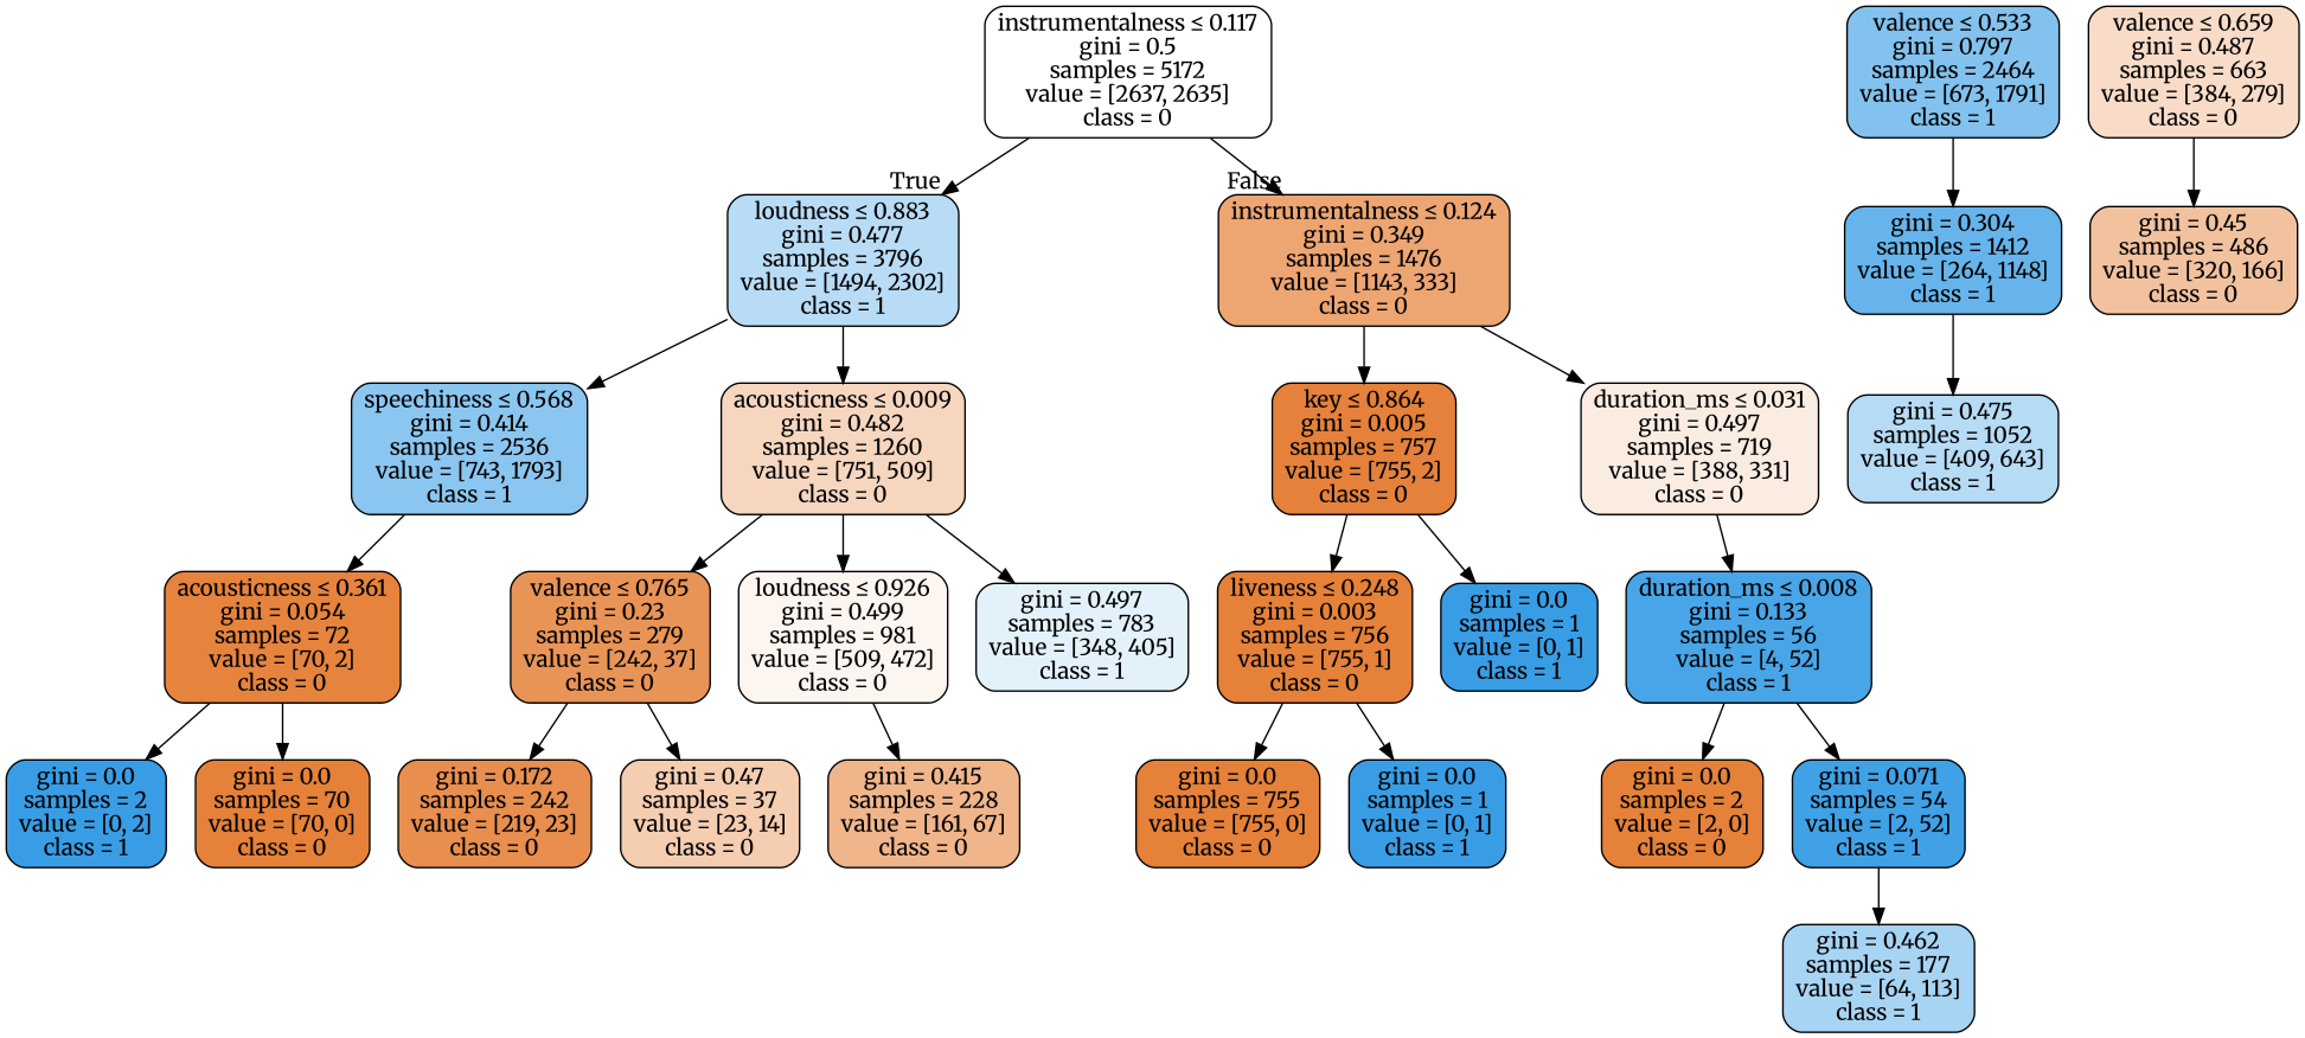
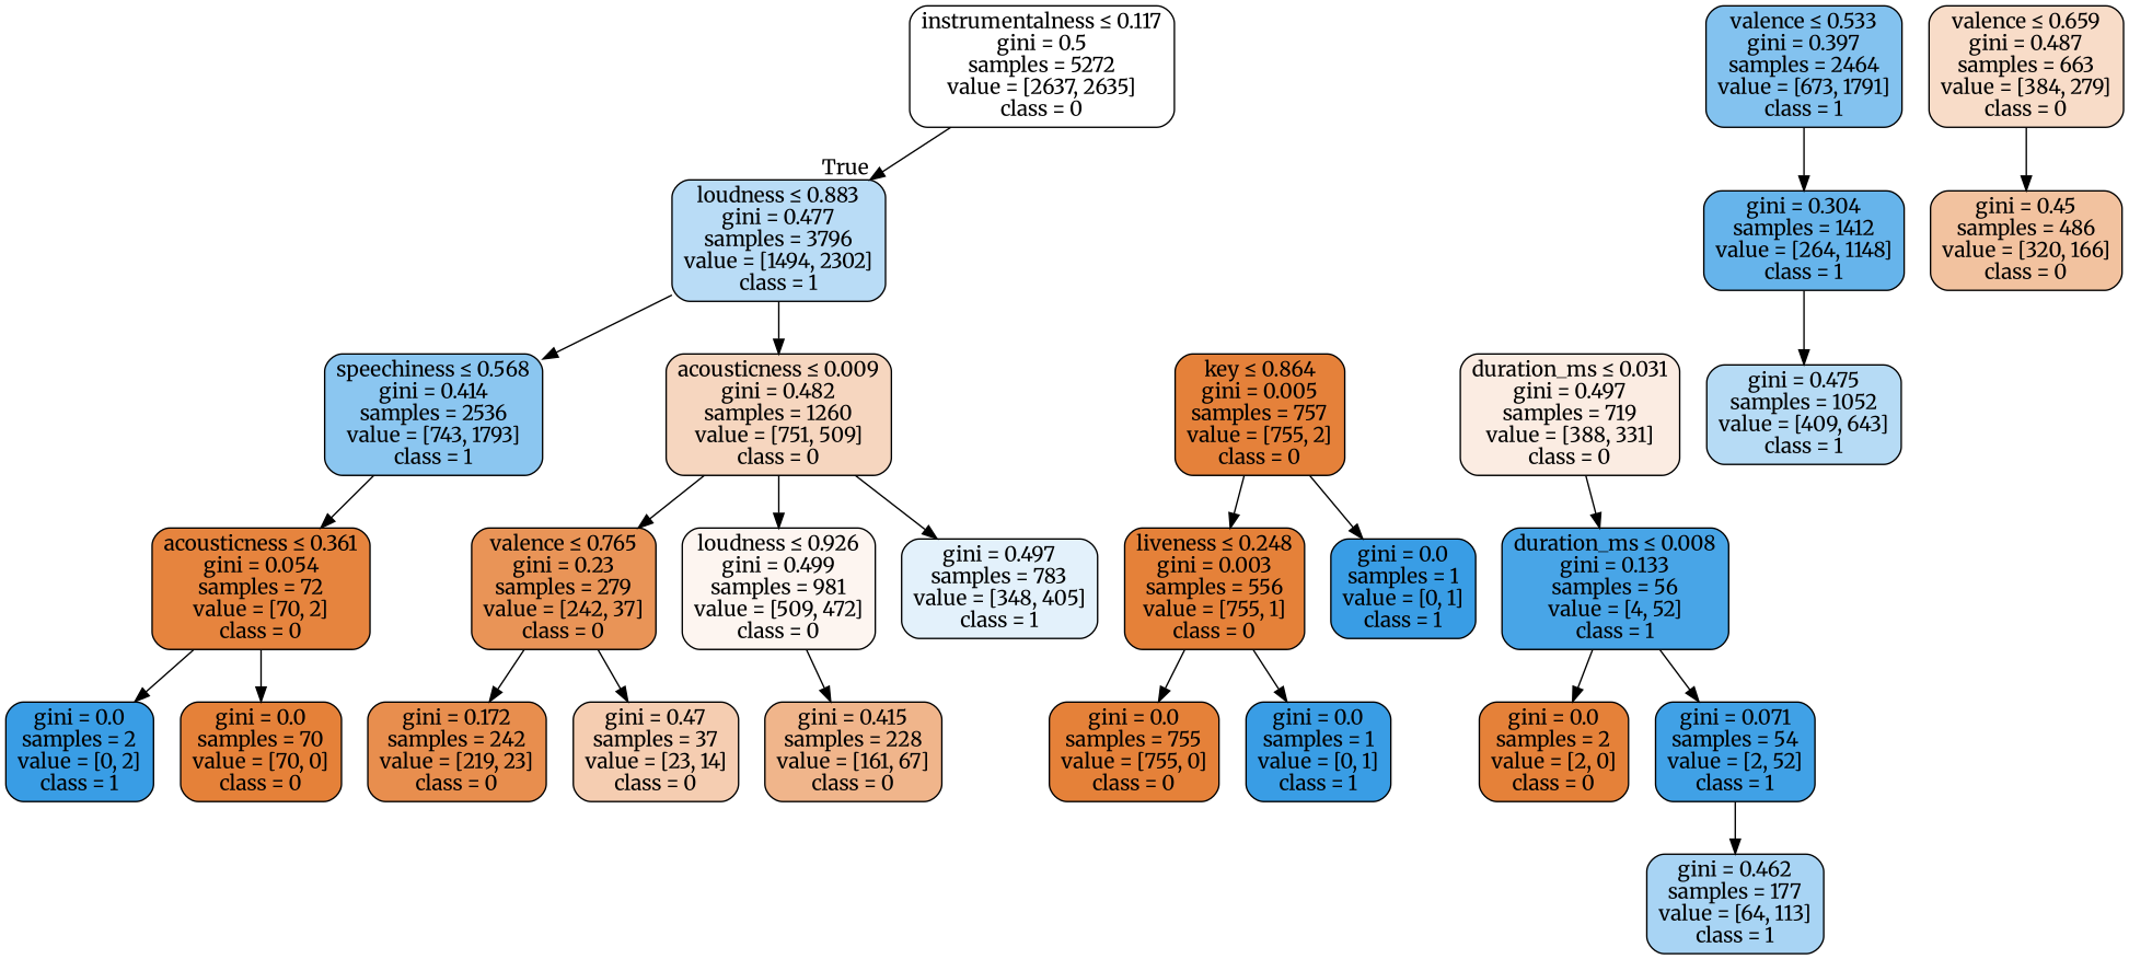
  digraph {
    fontname=Merriweather
    node [color=black fillcolor="#e58139ff" fontname=Merriweather shape=box style="filled, rounded"]
    edge [fontname=Merriweather]
-   n1 [fillcolor="#e5813900" label=<instrumentalness &le; 0.117<br/>gini = 0.5<br/>samples = 5172<br/>value = [2637, 2635]<br/>class = 0>]
+   n1 [fillcolor="#e5813900" label=<instrumentalness &le; 0.117<br/>gini = 0.5<br/>samples = 5272<br/>value = [2637, 2635]<br/>class = 0>]
    n2 [fillcolor="#399de55a" label=<loudness &le; 0.883<br/>gini = 0.477<br/>samples = 3796<br/>value = [1494, 2302]<br/>class = 1>]
-   n3 [fillcolor="#e58139b5" label=<instrumentalness &le; 0.124<br/>gini = 0.349<br/>samples = 1476<br/>value = [1143, 333]<br/>class = 0>]
    n4 [fillcolor="#399de595" label=<speechiness &le; 0.568<br/>gini = 0.414<br/>samples = 2536<br/>value = [743, 1793]<br/>class = 1>]
    n5 [fillcolor="#e5813952" label=<acousticness &le; 0.009<br/>gini = 0.482<br/>samples = 1260<br/>value = [751, 509]<br/>class = 0>]
    n6 [fillcolor="#e58139fe" label=<key &le; 0.864<br/>gini = 0.005<br/>samples = 757<br/>value = [755, 2]<br/>class = 0>]
    n7 [fillcolor="#e5813925" label=<duration_ms &le; 0.031<br/>gini = 0.497<br/>samples = 719<br/>value = [388, 331]<br/>class = 0>]
    n8 [fillcolor="#e58139f8" label=<acousticness &le; 0.361<br/>gini = 0.054<br/>samples = 72<br/>value = [70, 2]<br/>class = 0>]
    n9 [fillcolor="#e58139d8" label=<valence &le; 0.765<br/>gini = 0.23<br/>samples = 279<br/>value = [242, 37]<br/>class = 0>]
    n10 [fillcolor="#e5813913" label=<loudness &le; 0.926<br/>gini = 0.499<br/>samples = 981<br/>value = [509, 472]<br/>class = 0>]
    n11 [fillcolor="#399de524" label=<gini = 0.497<br/>samples = 783<br/>value = [348, 405]<br/>class = 1>]
-   n12 [fillcolor="#399de59f" label=<valence &le; 0.533<br/>gini = 0.797<br/>samples = 2464<br/>value = [673, 1791]<br/>class = 1>]
+   n12 [fillcolor="#399de59f" label=<valence &le; 0.533<br/>gini = 0.397<br/>samples = 2464<br/>value = [673, 1791]<br/>class = 1>]
    n13 [fillcolor="#399de5c4" label=<gini = 0.304<br/>samples = 1412<br/>value = [264, 1148]<br/>class = 1>]
    n14 [fillcolor="#399de5ff" label=<gini = 0.0<br/>samples = 2<br/>value = [0, 2]<br/>class = 1>]
    n15 [label=<gini = 0.0<br/>samples = 70<br/>value = [70, 0]<br/>class = 0>]
    n16 [fillcolor="#399de55d" label=<gini = 0.475<br/>samples = 1052<br/>value = [409, 643]<br/>class = 1>]
    n17 [fillcolor="#e58139e4" label=<gini = 0.172<br/>samples = 242<br/>value = [219, 23]<br/>class = 0>]
    n18 [fillcolor="#e5813964" label=<gini = 0.47<br/>samples = 37<br/>value = [23, 14]<br/>class = 0>]
    n19 [fillcolor="#e5813995" label=<gini = 0.415<br/>samples = 228<br/>value = [161, 67]<br/>class = 0>]
-   n20 [label=<liveness &le; 0.248<br/>gini = 0.003<br/>samples = 756<br/>value = [755, 1]<br/>class = 0>]
+   n20 [label=<liveness &le; 0.248<br/>gini = 0.003<br/>samples = 556<br/>value = [755, 1]<br/>class = 0>]
    n21 [fillcolor="#399de5ff" label=<gini = 0.0<br/>samples = 1<br/>value = [0, 1]<br/>class = 1>]
    n22 [fillcolor="#399de5eb" label=<duration_ms &le; 0.008<br/>gini = 0.133<br/>samples = 56<br/>value = [4, 52]<br/>class = 1>]
    n23 [label=<gini = 0.0<br/>samples = 755<br/>value = [755, 0]<br/>class = 0>]
    n24 [fillcolor="#399de5ff" label=<gini = 0.0<br/>samples = 1<br/>value = [0, 1]<br/>class = 1>]
    n25 [label=<gini = 0.0<br/>samples = 2<br/>value = [2, 0]<br/>class = 0>]
    n26 [fillcolor="#399de5f5" label=<gini = 0.071<br/>samples = 54<br/>value = [2, 52]<br/>class = 1>]
    n27 [fillcolor="#e5813946" label=<valence &le; 0.659<br/>gini = 0.487<br/>samples = 663<br/>value = [384, 279]<br/>class = 0>]
    n28 [fillcolor="#e581397b" label=<gini = 0.45<br/>samples = 486<br/>value = [320, 166]<br/>class = 0>]
    n29 [fillcolor="#399de56f" label=<gini = 0.462<br/>samples = 177<br/>value = [64, 113]<br/>class = 1>]
    n1 -> n2 [headlabel=True labelangle=45 labeldistance=2.5]
-   n1 -> n3 [headlabel=False labelangle=-45 labeldistance=2.5]
    n2 -> n4
    n2 -> n5
-   n3 -> n6
-   n3 -> n7
    n4 -> n8
    n5 -> n9
    n5 -> n10
    n5 -> n11
    n6 -> n20
    n6 -> n21
    n7 -> n22
    n8 -> n14
    n8 -> n15
    n9 -> n17
    n9 -> n18
    n10 -> n19
    n12 -> n13
    n13 -> n16
    n20 -> n23
    n20 -> n24
    n22 -> n25
    n22 -> n26
    n26 -> n29
    n27 -> n28
  }
